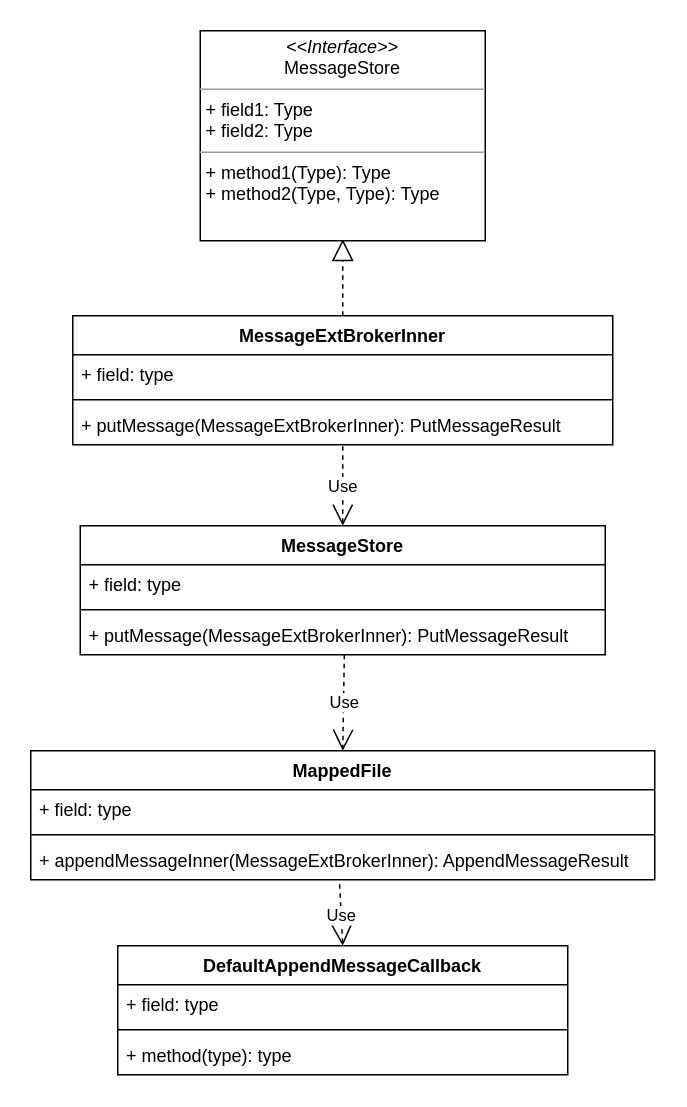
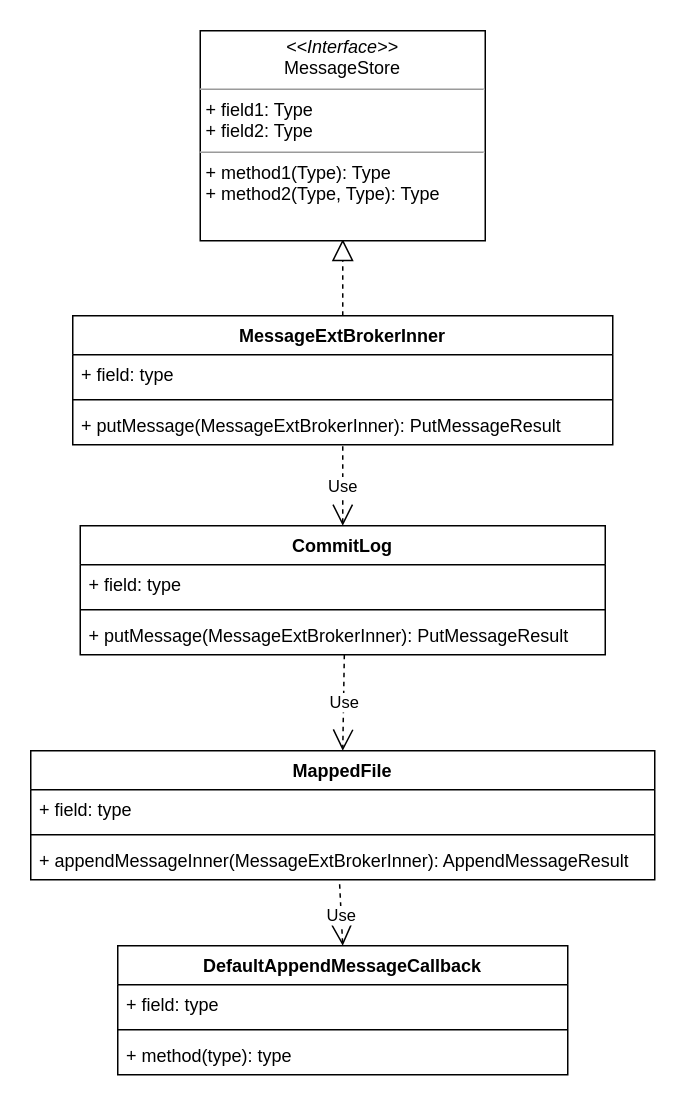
  <mxCell id="0" />
  <mxCell id="1" parent="0" />
  <mxCell id="2" value="MessageExtBrokerInner" style="swimlane;fontStyle=1;align=center;verticalAlign=top;childLayout=stackLayout;horizontal=1;startSize=26;horizontalStack=0;resizeParent=1;resizeParentMax=0;resizeLast=0;collapsible=1;marginBottom=0;whiteSpace=wrap;html=1;" vertex="1" parent="1"><mxGeometry x="48" y="210" width="360" height="86" as="geometry" /></mxCell>
  <mxCell id="3" value="+ field: type" style="text;strokeColor=none;fillColor=none;align=left;verticalAlign=top;spacingLeft=4;spacingRight=4;overflow=hidden;rotatable=0;points=[[0,0.5],[1,0.5]];portConstraint=eastwest;whiteSpace=wrap;html=1;" vertex="1" parent="2"><mxGeometry y="26" width="360" height="26" as="geometry" /></mxCell>
  <mxCell id="4" value="" style="line;strokeWidth=1;fillColor=none;align=left;verticalAlign=middle;spacingTop=-1;spacingLeft=3;spacingRight=3;rotatable=0;labelPosition=right;points=[];portConstraint=eastwest;strokeColor=inherit;" vertex="1" parent="2"><mxGeometry y="52" width="360" height="8" as="geometry" /></mxCell>
  <mxCell id="5" value="+ putMessage(MessageExtBrokerInner): PutMessageResult" style="text;strokeColor=none;fillColor=none;align=left;verticalAlign=top;spacingLeft=4;spacingRight=4;overflow=hidden;rotatable=0;points=[[0,0.5],[1,0.5]];portConstraint=eastwest;whiteSpace=wrap;html=1;" vertex="1" parent="2"><mxGeometry y="60" width="360" height="26" as="geometry" /></mxCell>
- <mxCell id="6" value="MessageStore" style="swimlane;fontStyle=1;align=center;verticalAlign=top;childLayout=stackLayout;horizontal=1;startSize=26;horizontalStack=0;resizeParent=1;resizeParentMax=0;resizeLast=0;collapsible=1;marginBottom=0;whiteSpace=wrap;html=1;" vertex="1" parent="1"><mxGeometry x="53" y="350" width="350" height="86" as="geometry" /></mxCell>
+ <mxCell id="6" value="CommitLog" style="swimlane;fontStyle=1;align=center;verticalAlign=top;childLayout=stackLayout;horizontal=1;startSize=26;horizontalStack=0;resizeParent=1;resizeParentMax=0;resizeLast=0;collapsible=1;marginBottom=0;whiteSpace=wrap;html=1;" vertex="1" parent="1"><mxGeometry x="53" y="350" width="350" height="86" as="geometry" /></mxCell>
  <mxCell id="7" value="+ field: type" style="text;strokeColor=none;fillColor=none;align=left;verticalAlign=top;spacingLeft=4;spacingRight=4;overflow=hidden;rotatable=0;points=[[0,0.5],[1,0.5]];portConstraint=eastwest;whiteSpace=wrap;html=1;" vertex="1" parent="6"><mxGeometry y="26" width="350" height="26" as="geometry" /></mxCell>
  <mxCell id="8" value="" style="line;strokeWidth=1;fillColor=none;align=left;verticalAlign=middle;spacingTop=-1;spacingLeft=3;spacingRight=3;rotatable=0;labelPosition=right;points=[];portConstraint=eastwest;strokeColor=inherit;" vertex="1" parent="6"><mxGeometry y="52" width="350" height="8" as="geometry" /></mxCell>
  <mxCell id="9" value="+ putMessage(MessageExtBrokerInner): PutMessageResult" style="text;strokeColor=none;fillColor=none;align=left;verticalAlign=top;spacingLeft=4;spacingRight=4;overflow=hidden;rotatable=0;points=[[0,0.5],[1,0.5]];portConstraint=eastwest;whiteSpace=wrap;html=1;" vertex="1" parent="6"><mxGeometry y="60" width="350" height="26" as="geometry" /></mxCell>
  <mxCell id="10" value="" style="endArrow=block;dashed=1;endFill=0;endSize=12;html=1;rounded=0;entryX=0.5;entryY=1.115;entryDx=0;entryDy=0;entryPerimeter=0;exitX=0.5;exitY=0;exitDx=0;exitDy=0;" edge="1" parent="1" source="2"><mxGeometry width="160" relative="1" as="geometry"><mxPoint x="148" y="240" as="sourcePoint" /><mxPoint x="228" y="158.99" as="targetPoint" /></mxGeometry></mxCell>
  <mxCell id="11" value="Use" style="endArrow=open;endSize=12;dashed=1;html=1;rounded=0;exitX=0.5;exitY=1.038;exitDx=0;exitDy=0;exitPerimeter=0;entryX=0.5;entryY=0;entryDx=0;entryDy=0;" edge="1" parent="1" source="5" target="6"><mxGeometry width="160" relative="1" as="geometry"><mxPoint x="148" y="240" as="sourcePoint" /><mxPoint x="228" y="340" as="targetPoint" /></mxGeometry></mxCell>
  <mxCell id="12" value="MappedFile" style="swimlane;fontStyle=1;align=center;verticalAlign=top;childLayout=stackLayout;horizontal=1;startSize=26;horizontalStack=0;resizeParent=1;resizeParentMax=0;resizeLast=0;collapsible=1;marginBottom=0;whiteSpace=wrap;html=1;" vertex="1" parent="1"><mxGeometry x="20" y="500" width="416" height="86" as="geometry" /></mxCell>
  <mxCell id="13" value="+ field: type" style="text;strokeColor=none;fillColor=none;align=left;verticalAlign=top;spacingLeft=4;spacingRight=4;overflow=hidden;rotatable=0;points=[[0,0.5],[1,0.5]];portConstraint=eastwest;whiteSpace=wrap;html=1;" vertex="1" parent="12"><mxGeometry y="26" width="416" height="26" as="geometry" /></mxCell>
  <mxCell id="14" value="" style="line;strokeWidth=1;fillColor=none;align=left;verticalAlign=middle;spacingTop=-1;spacingLeft=3;spacingRight=3;rotatable=0;labelPosition=right;points=[];portConstraint=eastwest;strokeColor=inherit;" vertex="1" parent="12"><mxGeometry y="52" width="416" height="8" as="geometry" /></mxCell>
  <mxCell id="15" value="+ appendMessageInner(MessageExtBrokerInner): AppendMessageResult" style="text;strokeColor=none;fillColor=none;align=left;verticalAlign=top;spacingLeft=4;spacingRight=4;overflow=hidden;rotatable=0;points=[[0,0.5],[1,0.5]];portConstraint=eastwest;whiteSpace=wrap;html=1;" vertex="1" parent="12"><mxGeometry y="60" width="416" height="26" as="geometry" /></mxCell>
  <mxCell id="16" value="Use" style="endArrow=open;endSize=12;dashed=1;html=1;rounded=0;exitX=0.503;exitY=1;exitDx=0;exitDy=0;exitPerimeter=0;entryX=0.5;entryY=0;entryDx=0;entryDy=0;" edge="1" parent="1" source="9" target="12"><mxGeometry width="160" relative="1" as="geometry"><mxPoint x="148" y="310" as="sourcePoint" /><mxPoint x="308" y="310" as="targetPoint" /></mxGeometry></mxCell>
  <mxCell id="17" value="DefaultAppendMessageCallback" style="swimlane;fontStyle=1;align=center;verticalAlign=top;childLayout=stackLayout;horizontal=1;startSize=26;horizontalStack=0;resizeParent=1;resizeParentMax=0;resizeLast=0;collapsible=1;marginBottom=0;whiteSpace=wrap;html=1;" vertex="1" parent="1"><mxGeometry x="78" y="630" width="300" height="86" as="geometry" /></mxCell>
  <mxCell id="18" value="+ field: type" style="text;strokeColor=none;fillColor=none;align=left;verticalAlign=top;spacingLeft=4;spacingRight=4;overflow=hidden;rotatable=0;points=[[0,0.5],[1,0.5]];portConstraint=eastwest;whiteSpace=wrap;html=1;" vertex="1" parent="17"><mxGeometry y="26" width="300" height="26" as="geometry" /></mxCell>
  <mxCell id="19" value="" style="line;strokeWidth=1;fillColor=none;align=left;verticalAlign=middle;spacingTop=-1;spacingLeft=3;spacingRight=3;rotatable=0;labelPosition=right;points=[];portConstraint=eastwest;strokeColor=inherit;" vertex="1" parent="17"><mxGeometry y="52" width="300" height="8" as="geometry" /></mxCell>
  <mxCell id="20" value="+ method(type): type" style="text;strokeColor=none;fillColor=none;align=left;verticalAlign=top;spacingLeft=4;spacingRight=4;overflow=hidden;rotatable=0;points=[[0,0.5],[1,0.5]];portConstraint=eastwest;whiteSpace=wrap;html=1;" vertex="1" parent="17"><mxGeometry y="60" width="300" height="26" as="geometry" /></mxCell>
  <mxCell id="21" value="Use" style="endArrow=open;endSize=12;dashed=1;html=1;rounded=0;exitX=0.495;exitY=1.115;exitDx=0;exitDy=0;exitPerimeter=0;entryX=0.5;entryY=0;entryDx=0;entryDy=0;" edge="1" parent="1" source="15" target="17"><mxGeometry width="160" relative="1" as="geometry"><mxPoint x="148" y="500" as="sourcePoint" /><mxPoint x="308" y="500" as="targetPoint" /></mxGeometry></mxCell>
  <mxCell id="22" value="&lt;p style=&quot;margin:0px;margin-top:4px;text-align:center;&quot;&gt;&lt;i&gt;&amp;lt;&amp;lt;Interface&amp;gt;&amp;gt;&lt;/i&gt;&lt;br&gt;MessageStore&lt;br&gt;&lt;/p&gt;&lt;hr size=&quot;1&quot;&gt;&lt;p style=&quot;margin:0px;margin-left:4px;&quot;&gt;+ field1: Type&lt;br&gt;+ field2: Type&lt;/p&gt;&lt;hr size=&quot;1&quot;&gt;&lt;p style=&quot;margin:0px;margin-left:4px;&quot;&gt;+ method1(Type): Type&lt;br&gt;+ method2(Type, Type): Type&lt;/p&gt;" style="verticalAlign=top;align=left;overflow=fill;fontSize=12;fontFamily=Helvetica;html=1;whiteSpace=wrap;" vertex="1" parent="1"><mxGeometry x="133" y="20" width="190" height="140" as="geometry" /></mxCell>
